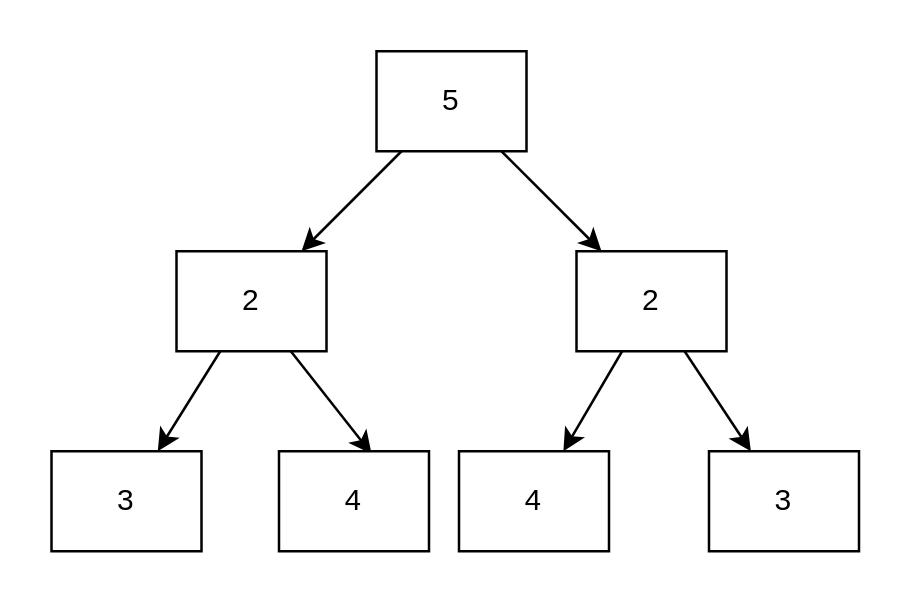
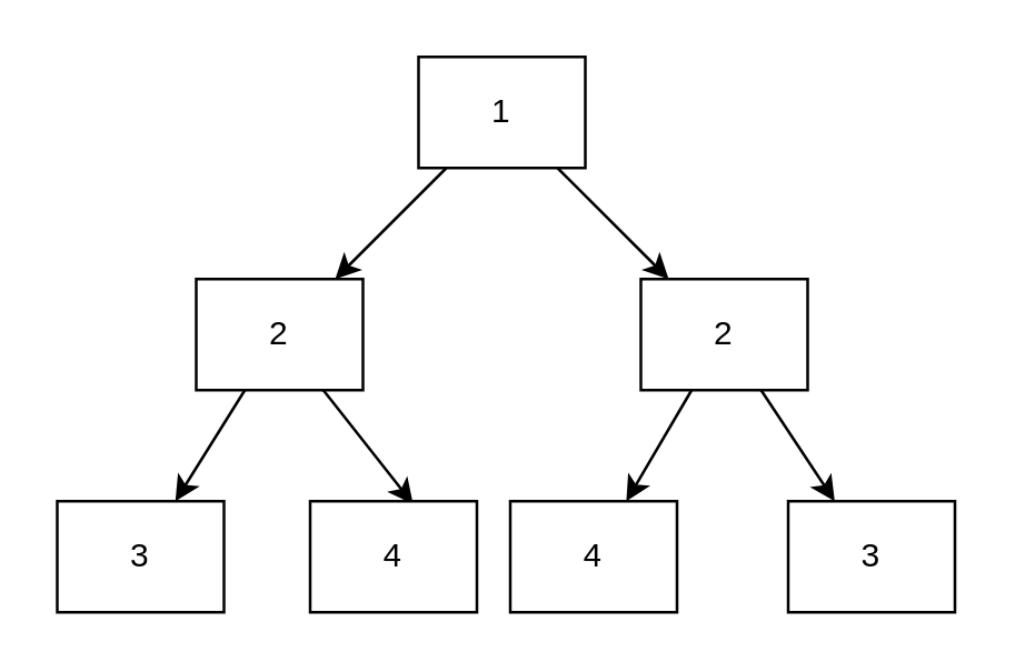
  <mxCell id="0" />
  <mxCell id="1" parent="0" />
  <mxCell id="2" value="" style="rounded=0;orthogonalLoop=1;jettySize=auto;html=1;" edge="1" parent="1" source="4" target="9"><mxGeometry relative="1" as="geometry" /></mxCell>
  <mxCell id="3" value="" style="edgeStyle=none;rounded=0;orthogonalLoop=1;jettySize=auto;html=1;" edge="1" parent="1" source="4" target="14"><mxGeometry relative="1" as="geometry" /></mxCell>
  <mxCell id="4" value="" style="shape=table;html=1;whiteSpace=wrap;startSize=0;container=1;collapsible=0;childLayout=tableLayout;" vertex="1" parent="1"><mxGeometry x="150" y="20" width="60" height="40" as="geometry" /></mxCell>
  <mxCell id="5" value="" style="shape=partialRectangle;html=1;whiteSpace=wrap;collapsible=0;dropTarget=0;pointerEvents=0;fillColor=none;top=0;left=0;bottom=0;right=0;points=[[0,0.5],[1,0.5]];portConstraint=eastwest;" vertex="1" parent="4"><mxGeometry width="60" height="40" as="geometry" /></mxCell>
- <mxCell id="6" value="5" style="shape=partialRectangle;html=1;whiteSpace=wrap;connectable=0;overflow=hidden;fillColor=none;top=0;left=0;bottom=0;right=0;" vertex="1" parent="5"><mxGeometry width="60" height="40" as="geometry" /></mxCell>
+ <mxCell id="6" value="1" style="shape=partialRectangle;html=1;whiteSpace=wrap;connectable=0;overflow=hidden;fillColor=none;top=0;left=0;bottom=0;right=0;" vertex="1" parent="5"><mxGeometry width="60" height="40" as="geometry" /></mxCell>
  <mxCell id="7" value="" style="edgeStyle=none;rounded=0;orthogonalLoop=1;jettySize=auto;html=1;" edge="1" parent="1" source="9" target="17"><mxGeometry relative="1" as="geometry" /></mxCell>
  <mxCell id="8" value="" style="edgeStyle=none;rounded=0;orthogonalLoop=1;jettySize=auto;html=1;entryX=0.617;entryY=0.025;entryDx=0;entryDy=0;entryPerimeter=0;" edge="1" parent="1" source="9" target="21"><mxGeometry relative="1" as="geometry" /></mxCell>
  <mxCell id="9" value="" style="shape=table;html=1;whiteSpace=wrap;startSize=0;container=1;collapsible=0;childLayout=tableLayout;" vertex="1" parent="1"><mxGeometry x="70" y="100" width="60" height="40" as="geometry" /></mxCell>
  <mxCell id="10" value="" style="shape=partialRectangle;html=1;whiteSpace=wrap;collapsible=0;dropTarget=0;pointerEvents=0;fillColor=none;top=0;left=0;bottom=0;right=0;points=[[0,0.5],[1,0.5]];portConstraint=eastwest;" vertex="1" parent="9"><mxGeometry width="60" height="40" as="geometry" /></mxCell>
  <mxCell id="11" value="2" style="shape=partialRectangle;html=1;whiteSpace=wrap;connectable=0;overflow=hidden;fillColor=none;top=0;left=0;bottom=0;right=0;" vertex="1" parent="10"><mxGeometry width="60" height="40" as="geometry" /></mxCell>
  <mxCell id="12" value="" style="edgeStyle=none;rounded=0;orthogonalLoop=1;jettySize=auto;html=1;" edge="1" parent="1" source="14" target="23"><mxGeometry relative="1" as="geometry" /></mxCell>
  <mxCell id="13" value="" style="edgeStyle=none;rounded=0;orthogonalLoop=1;jettySize=auto;html=1;" edge="1" parent="1" source="14" target="26"><mxGeometry relative="1" as="geometry" /></mxCell>
  <mxCell id="14" value="" style="shape=table;html=1;whiteSpace=wrap;startSize=0;container=1;collapsible=0;childLayout=tableLayout;" vertex="1" parent="1"><mxGeometry x="230" y="100" width="60" height="40" as="geometry" /></mxCell>
  <mxCell id="15" value="" style="shape=partialRectangle;html=1;whiteSpace=wrap;collapsible=0;dropTarget=0;pointerEvents=0;fillColor=none;top=0;left=0;bottom=0;right=0;points=[[0,0.5],[1,0.5]];portConstraint=eastwest;" vertex="1" parent="14"><mxGeometry width="60" height="40" as="geometry" /></mxCell>
  <mxCell id="16" value="2" style="shape=partialRectangle;html=1;whiteSpace=wrap;connectable=0;overflow=hidden;fillColor=none;top=0;left=0;bottom=0;right=0;" vertex="1" parent="15"><mxGeometry width="60" height="40" as="geometry" /></mxCell>
  <mxCell id="17" value="" style="shape=table;html=1;whiteSpace=wrap;startSize=0;container=1;collapsible=0;childLayout=tableLayout;" vertex="1" parent="1"><mxGeometry x="20" y="180" width="60" height="40" as="geometry" /></mxCell>
  <mxCell id="18" value="" style="shape=partialRectangle;html=1;whiteSpace=wrap;collapsible=0;dropTarget=0;pointerEvents=0;fillColor=none;top=0;left=0;bottom=0;right=0;points=[[0,0.5],[1,0.5]];portConstraint=eastwest;" vertex="1" parent="17"><mxGeometry width="60" height="40" as="geometry" /></mxCell>
  <mxCell id="19" value="3" style="shape=partialRectangle;html=1;whiteSpace=wrap;connectable=0;overflow=hidden;fillColor=none;top=0;left=0;bottom=0;right=0;" vertex="1" parent="18"><mxGeometry width="60" height="40" as="geometry" /></mxCell>
  <mxCell id="20" value="" style="shape=table;html=1;whiteSpace=wrap;startSize=0;container=1;collapsible=0;childLayout=tableLayout;" vertex="1" parent="1"><mxGeometry x="111" y="180" width="60" height="40" as="geometry" /></mxCell>
  <mxCell id="21" value="" style="shape=partialRectangle;html=1;whiteSpace=wrap;collapsible=0;dropTarget=0;pointerEvents=0;fillColor=none;top=0;left=0;bottom=0;right=0;points=[[0,0.5],[1,0.5]];portConstraint=eastwest;" vertex="1" parent="20"><mxGeometry width="60" height="40" as="geometry" /></mxCell>
  <mxCell id="22" value="4" style="shape=partialRectangle;html=1;whiteSpace=wrap;connectable=0;overflow=hidden;fillColor=none;top=0;left=0;bottom=0;right=0;" vertex="1" parent="21"><mxGeometry width="60" height="40" as="geometry" /></mxCell>
  <mxCell id="23" value="" style="shape=table;html=1;whiteSpace=wrap;startSize=0;container=1;collapsible=0;childLayout=tableLayout;" vertex="1" parent="1"><mxGeometry x="183" y="180" width="60" height="40" as="geometry" /></mxCell>
  <mxCell id="24" value="" style="shape=partialRectangle;html=1;whiteSpace=wrap;collapsible=0;dropTarget=0;pointerEvents=0;fillColor=none;top=0;left=0;bottom=0;right=0;points=[[0,0.5],[1,0.5]];portConstraint=eastwest;" vertex="1" parent="23"><mxGeometry width="60" height="40" as="geometry" /></mxCell>
  <mxCell id="25" value="4" style="shape=partialRectangle;html=1;whiteSpace=wrap;connectable=0;overflow=hidden;fillColor=none;top=0;left=0;bottom=0;right=0;" vertex="1" parent="24"><mxGeometry width="60" height="40" as="geometry" /></mxCell>
  <mxCell id="26" value="" style="shape=table;html=1;whiteSpace=wrap;startSize=0;container=1;collapsible=0;childLayout=tableLayout;" vertex="1" parent="1"><mxGeometry x="283" y="180" width="60" height="40" as="geometry" /></mxCell>
  <mxCell id="27" value="" style="shape=partialRectangle;html=1;whiteSpace=wrap;collapsible=0;dropTarget=0;pointerEvents=0;fillColor=none;top=0;left=0;bottom=0;right=0;points=[[0,0.5],[1,0.5]];portConstraint=eastwest;" vertex="1" parent="26"><mxGeometry width="60" height="40" as="geometry" /></mxCell>
  <mxCell id="28" value="3" style="shape=partialRectangle;html=1;whiteSpace=wrap;connectable=0;overflow=hidden;fillColor=none;top=0;left=0;bottom=0;right=0;" vertex="1" parent="27"><mxGeometry width="60" height="40" as="geometry" /></mxCell>
